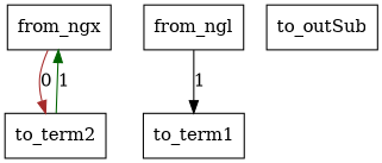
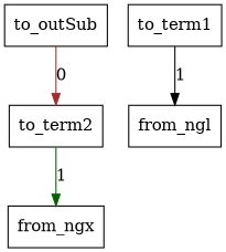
  digraph {
    rankdir=TB
    node [fillcolor=white shape=box style=filled]
    n1 [label=<from_ngx>]
    n2 [label=<to_term2>]
    n3 [label=<from_ngl>]
    n4 [label=<to_term1>]
    n5 [label=<to_outSub>]
-   n1 -> n2 [color=brown label=0]
+   n5 -> n2 [color=brown label=0]
    n2 -> n1 [color=darkgreen label=1]
-   n3 -> n4 [color=black label=1]
+   n4 -> n3 [color=black label=1]
  }
